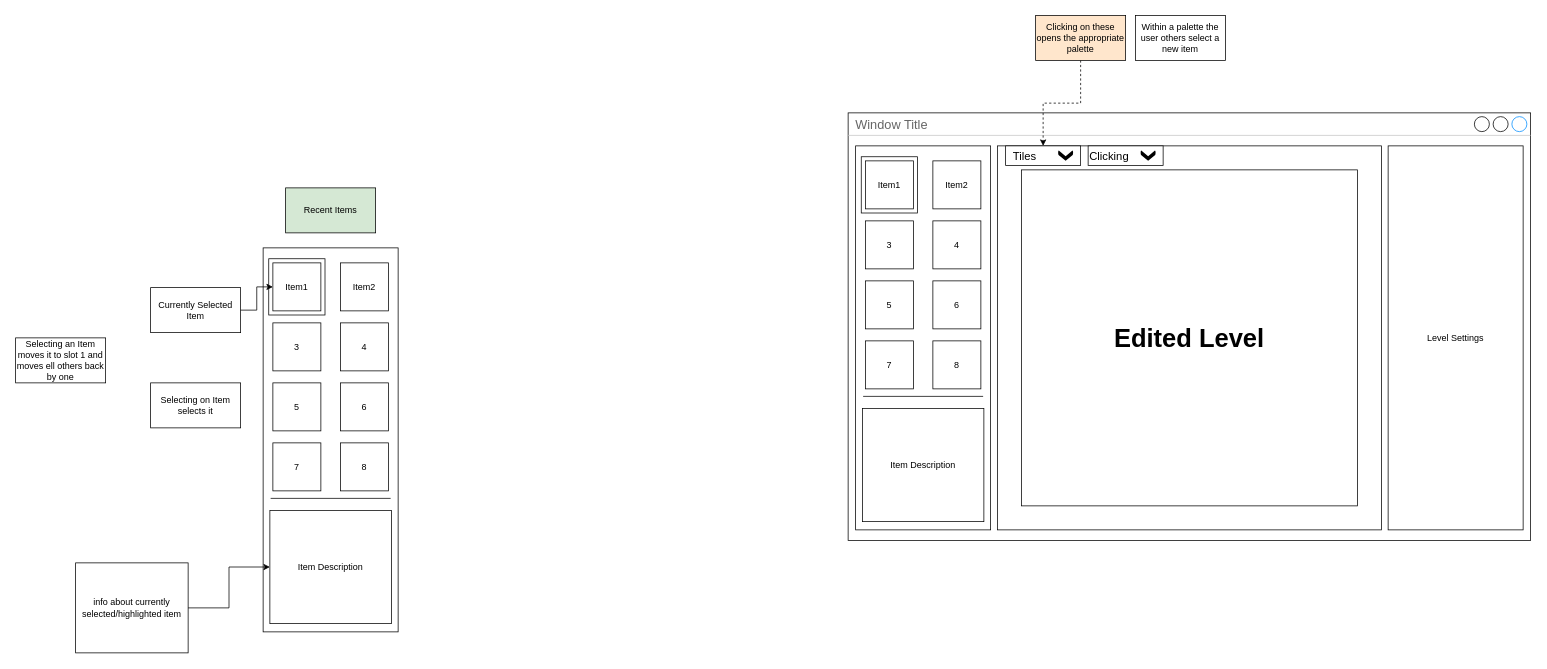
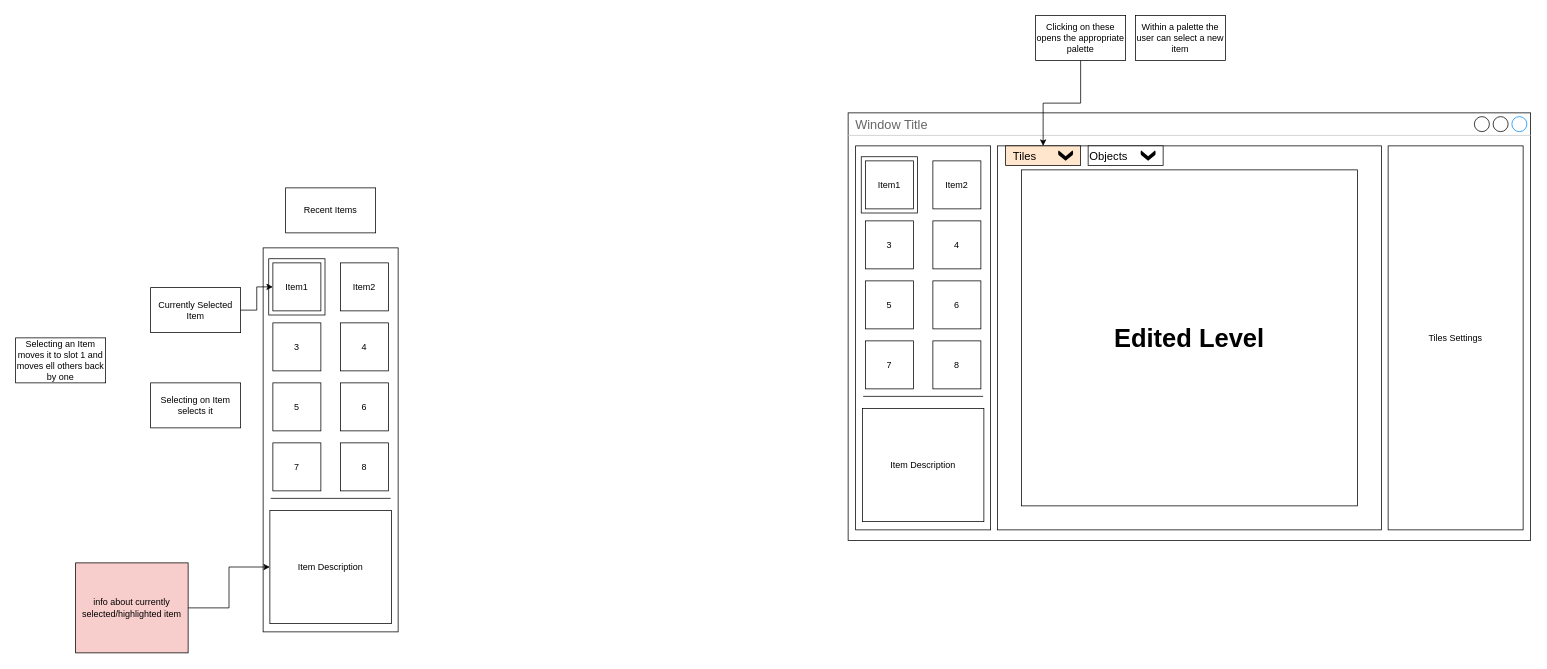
  <mxCell id="0" />
  <mxCell id="1" parent="0" />
  <mxCell id="2" value="" style="group" parent="1" vertex="1" connectable="0"><mxGeometry x="1118" y="150" width="910" height="570" as="geometry" /></mxCell>
  <mxCell id="3" value="" style="group" parent="2" vertex="1" connectable="0"><mxGeometry x="12" width="910" height="570" as="geometry" /></mxCell>
  <mxCell id="4" value="Window Title" style="strokeWidth=1;shadow=0;dashed=0;align=center;html=1;shape=mxgraph.mockup.containers.window;align=left;verticalAlign=top;spacingLeft=8;strokeColor2=#008cff;strokeColor3=#c4c4c4;fontColor=#666666;mainText=;fontSize=17;labelBackgroundColor=none;whiteSpace=wrap;" parent="3" vertex="1"><mxGeometry width="910" height="570" as="geometry" /></mxCell>
  <mxCell id="5" value="&lt;div style=&quot;font-size: 13px;&quot;&gt;&lt;font size=&quot;1&quot;&gt;&lt;b style=&quot;font-size: 34px;&quot;&gt;Edited Level&lt;/b&gt;&lt;/font&gt;&lt;/div&gt;" style="rounded=0;whiteSpace=wrap;html=1;aspect=fixed;" parent="3" vertex="1"><mxGeometry x="199" y="44" width="512" height="512" as="geometry" /></mxCell>
- <mxCell id="6" value="Level Settings" style="rounded=0;whiteSpace=wrap;html=1;" vertex="1" parent="3"><mxGeometry x="720" y="44" width="180" height="512" as="geometry" /></mxCell>
+ <mxCell id="6" value="Tiles Settings" style="rounded=0;whiteSpace=wrap;html=1;" vertex="1" parent="3"><mxGeometry x="720" y="44" width="180" height="512" as="geometry" /></mxCell>
  <mxCell id="7" value="&lt;div style=&quot;font-size: 13px;&quot;&gt;&lt;font size=&quot;1&quot;&gt;&lt;b style=&quot;font-size: 34px;&quot;&gt;Edited Level&lt;/b&gt;&lt;/font&gt;&lt;/div&gt;" style="rounded=0;whiteSpace=wrap;html=1;aspect=fixed;" vertex="1" parent="3"><mxGeometry x="231" y="76" width="448" height="448" as="geometry" /></mxCell>
  <mxCell id="8" value="" style="group" vertex="1" connectable="0" parent="3"><mxGeometry x="210" y="44" width="100" height="26" as="geometry" /></mxCell>
- <mxCell id="9" value="&lt;div style=&quot;padding-left: 8px; font-size: 15px;&quot; align=&quot;left&quot;&gt;&lt;font style=&quot;font-size: 15px;&quot;&gt;Tiles&lt;br&gt;&lt;/font&gt;&lt;/div&gt;" style="rounded=0;whiteSpace=wrap;html=1;align=left;" vertex="1" parent="8"><mxGeometry width="100" height="26" as="geometry" /></mxCell>
+ <mxCell id="9" value="&lt;div style=&quot;padding-left: 8px; font-size: 15px;&quot; align=&quot;left&quot;&gt;&lt;font style=&quot;font-size: 15px;&quot;&gt;Tiles&lt;br&gt;&lt;/font&gt;&lt;/div&gt;" style="rounded=0;whiteSpace=wrap;html=1;align=left;fillColor=#ffe6cc;" vertex="1" parent="8"><mxGeometry width="100" height="26" as="geometry" /></mxCell>
  <mxCell id="10" value="" style="html=1;verticalLabelPosition=bottom;labelBackgroundColor=#ffffff;verticalAlign=top;shadow=0;dashed=0;strokeWidth=2;shape=mxgraph.ios7.misc.expand;fillColor=#000000;direction=west;" vertex="1" parent="8"><mxGeometry x="70" y="6.067" width="20" height="13.867" as="geometry" /></mxCell>
  <mxCell id="11" value="" style="group" vertex="1" connectable="0" parent="3"><mxGeometry x="320" y="44" width="100" height="26" as="geometry" /></mxCell>
- <mxCell id="12" value="&lt;font style=&quot;font-size: 15px;&quot;&gt;Clicking&lt;/font&gt;" style="rounded=0;whiteSpace=wrap;html=1;align=left;" vertex="1" parent="11"><mxGeometry width="100" height="26" as="geometry" /></mxCell>
+ <mxCell id="12" value="&lt;font style=&quot;font-size: 15px;&quot;&gt;Objects&lt;/font&gt;" style="rounded=0;whiteSpace=wrap;html=1;align=left;" vertex="1" parent="11"><mxGeometry width="100" height="26" as="geometry" /></mxCell>
  <mxCell id="13" value="" style="html=1;verticalLabelPosition=bottom;labelBackgroundColor=#ffffff;verticalAlign=top;shadow=0;dashed=0;strokeWidth=2;shape=mxgraph.ios7.misc.expand;fillColor=#000000;direction=west;" vertex="1" parent="11"><mxGeometry x="70" y="6.067" width="20" height="13.867" as="geometry" /></mxCell>
  <mxCell id="14" value="" style="group" vertex="1" connectable="0" parent="3"><mxGeometry x="10" y="44" width="180" height="512" as="geometry" /></mxCell>
  <mxCell id="15" value="" style="rounded=0;whiteSpace=wrap;html=1;container=0;" vertex="1" parent="14"><mxGeometry width="180" height="512" as="geometry" /></mxCell>
  <mxCell id="16" value="Item2" style="rounded=0;whiteSpace=wrap;html=1;container=0;" vertex="1" parent="14"><mxGeometry x="103" y="20" width="64" height="64" as="geometry" /></mxCell>
  <mxCell id="17" value="3" style="rounded=0;whiteSpace=wrap;html=1;container=0;" vertex="1" parent="14"><mxGeometry x="13" y="100" width="64" height="64" as="geometry" /></mxCell>
  <mxCell id="18" value="4" style="rounded=0;whiteSpace=wrap;html=1;container=0;" vertex="1" parent="14"><mxGeometry x="103" y="100" width="64" height="64" as="geometry" /></mxCell>
  <mxCell id="19" value="5" style="rounded=0;whiteSpace=wrap;html=1;container=0;" vertex="1" parent="14"><mxGeometry x="13" y="180" width="64" height="64" as="geometry" /></mxCell>
  <mxCell id="20" value="6" style="rounded=0;whiteSpace=wrap;html=1;container=0;" vertex="1" parent="14"><mxGeometry x="103" y="180" width="64" height="64" as="geometry" /></mxCell>
  <mxCell id="21" value="7" style="rounded=0;whiteSpace=wrap;html=1;container=0;" vertex="1" parent="14"><mxGeometry x="13" y="260" width="64" height="64" as="geometry" /></mxCell>
  <mxCell id="22" value="8" style="rounded=0;whiteSpace=wrap;html=1;container=0;" vertex="1" parent="14"><mxGeometry x="103" y="260" width="64" height="64" as="geometry" /></mxCell>
  <mxCell id="23" value="" style="line;strokeWidth=1;fillColor=none;align=left;verticalAlign=middle;spacingTop=-1;spacingLeft=3;spacingRight=3;rotatable=0;labelPosition=right;points=[];portConstraint=eastwest;strokeColor=default;container=0;" vertex="1" parent="14"><mxGeometry x="10" y="330" width="160" height="8" as="geometry" /></mxCell>
  <mxCell id="24" value="Item Description" style="rounded=0;whiteSpace=wrap;html=1;container=0;" vertex="1" parent="14"><mxGeometry x="9" y="350" width="162" height="151" as="geometry" /></mxCell>
  <mxCell id="25" value="Item1" style="rounded=0;whiteSpace=wrap;html=1;container=0;" vertex="1" parent="14"><mxGeometry x="13" y="20" width="64" height="64" as="geometry" /></mxCell>
  <mxCell id="26" value="" style="rounded=0;whiteSpace=wrap;html=1;container=0;" vertex="1" parent="14"><mxGeometry x="7.5" y="14.5" width="75" height="75" as="geometry" /></mxCell>
  <mxCell id="27" value="Item1" style="rounded=0;whiteSpace=wrap;html=1;container=0;" vertex="1" parent="14"><mxGeometry x="13" y="20" width="64" height="64" as="geometry" /></mxCell>
- <mxCell id="28" value="info about currently selected/highlighted item" style="rounded=0;whiteSpace=wrap;html=1;" vertex="1" parent="1"><mxGeometry x="100" y="750" width="150" height="120" as="geometry" /></mxCell>
- <mxCell id="29" value="Recent Items" style="rounded=0;whiteSpace=wrap;html=1;fillColor=#d5e8d4;" vertex="1" parent="1"><mxGeometry x="380" y="250" width="120" height="60" as="geometry" /></mxCell>
+ <mxCell id="28" value="info about currently selected/highlighted item" style="rounded=0;whiteSpace=wrap;html=1;fillColor=#f8cecc;" vertex="1" parent="1"><mxGeometry x="100" y="750" width="150" height="120" as="geometry" /></mxCell>
+ <mxCell id="29" value="Recent Items" style="rounded=0;whiteSpace=wrap;html=1;" vertex="1" parent="1"><mxGeometry x="380" y="250" width="120" height="60" as="geometry" /></mxCell>
  <mxCell id="30" value="Currently Selected Item" style="rounded=0;whiteSpace=wrap;html=1;" vertex="1" parent="1"><mxGeometry x="200" y="383" width="120" height="60" as="geometry" /></mxCell>
  <mxCell id="31" value="&lt;div&gt;Selecting on Item&lt;/div&gt;&lt;div&gt;selects it&lt;br&gt;&lt;/div&gt;" style="rounded=0;whiteSpace=wrap;html=1;" vertex="1" parent="1"><mxGeometry x="200" y="510" width="120" height="60" as="geometry" /></mxCell>
  <mxCell id="32" value="Selecting an Item moves it to slot 1 and moves ell others back by one" style="rounded=0;whiteSpace=wrap;html=1;" vertex="1" parent="1"><mxGeometry x="20" y="450" width="120" height="60" as="geometry" /></mxCell>
- <mxCell id="33" style="edgeStyle=orthogonalEdgeStyle;rounded=0;orthogonalLoop=1;jettySize=auto;html=1;dashed=1;" edge="1" parent="1" source="34" target="9"><mxGeometry relative="1" as="geometry" /></mxCell>
- <mxCell id="34" value="Clicking on these opens the appropriate palette" style="rounded=0;whiteSpace=wrap;html=1;fillColor=#ffe6cc;" vertex="1" parent="1"><mxGeometry x="1380" y="20" width="120" height="60" as="geometry" /></mxCell>
- <mxCell id="35" value="Within a palette the user others select a new item" style="rounded=0;whiteSpace=wrap;html=1;" vertex="1" parent="1"><mxGeometry x="1513" y="20" width="120" height="60" as="geometry" /></mxCell>
+ <mxCell id="33" style="edgeStyle=orthogonalEdgeStyle;rounded=0;orthogonalLoop=1;jettySize=auto;html=1;" edge="1" parent="1" source="34" target="9"><mxGeometry relative="1" as="geometry" /></mxCell>
+ <mxCell id="34" value="Clicking on these opens the appropriate palette" style="rounded=0;whiteSpace=wrap;html=1;" vertex="1" parent="1"><mxGeometry x="1380" y="20" width="120" height="60" as="geometry" /></mxCell>
+ <mxCell id="35" value="Within a palette the user can select a new item" style="rounded=0;whiteSpace=wrap;html=1;" vertex="1" parent="1"><mxGeometry x="1513" y="20" width="120" height="60" as="geometry" /></mxCell>
  <mxCell id="36" value="" style="group" vertex="1" connectable="0" parent="1"><mxGeometry x="350" y="330" width="180" height="512" as="geometry" /></mxCell>
  <mxCell id="37" value="" style="rounded=0;whiteSpace=wrap;html=1;container=0;" vertex="1" parent="36"><mxGeometry width="180" height="512" as="geometry" /></mxCell>
  <mxCell id="38" value="Item2" style="rounded=0;whiteSpace=wrap;html=1;container=0;" vertex="1" parent="36"><mxGeometry x="103" y="20" width="64" height="64" as="geometry" /></mxCell>
  <mxCell id="39" value="3" style="rounded=0;whiteSpace=wrap;html=1;container=0;" vertex="1" parent="36"><mxGeometry x="13" y="100" width="64" height="64" as="geometry" /></mxCell>
  <mxCell id="40" value="4" style="rounded=0;whiteSpace=wrap;html=1;container=0;" vertex="1" parent="36"><mxGeometry x="103" y="100" width="64" height="64" as="geometry" /></mxCell>
  <mxCell id="41" value="5" style="rounded=0;whiteSpace=wrap;html=1;container=0;" vertex="1" parent="36"><mxGeometry x="13" y="180" width="64" height="64" as="geometry" /></mxCell>
  <mxCell id="42" value="6" style="rounded=0;whiteSpace=wrap;html=1;container=0;" vertex="1" parent="36"><mxGeometry x="103" y="180" width="64" height="64" as="geometry" /></mxCell>
  <mxCell id="43" value="7" style="rounded=0;whiteSpace=wrap;html=1;container=0;" vertex="1" parent="36"><mxGeometry x="13" y="260" width="64" height="64" as="geometry" /></mxCell>
  <mxCell id="44" value="8" style="rounded=0;whiteSpace=wrap;html=1;container=0;" vertex="1" parent="36"><mxGeometry x="103" y="260" width="64" height="64" as="geometry" /></mxCell>
  <mxCell id="45" value="" style="line;strokeWidth=1;fillColor=none;align=left;verticalAlign=middle;spacingTop=-1;spacingLeft=3;spacingRight=3;rotatable=0;labelPosition=right;points=[];portConstraint=eastwest;strokeColor=default;container=0;" vertex="1" parent="36"><mxGeometry x="10" y="330" width="160" height="8" as="geometry" /></mxCell>
  <mxCell id="46" value="Item Description" style="rounded=0;whiteSpace=wrap;html=1;container=0;" vertex="1" parent="36"><mxGeometry x="9" y="350" width="162" height="151" as="geometry" /></mxCell>
  <mxCell id="47" value="Item1" style="rounded=0;whiteSpace=wrap;html=1;container=0;" vertex="1" parent="36"><mxGeometry x="13" y="20" width="64" height="64" as="geometry" /></mxCell>
  <mxCell id="48" value="" style="rounded=0;whiteSpace=wrap;html=1;container=0;" vertex="1" parent="36"><mxGeometry x="7.5" y="14.5" width="75" height="75" as="geometry" /></mxCell>
  <mxCell id="49" value="Item1" style="rounded=0;whiteSpace=wrap;html=1;container=0;" vertex="1" parent="36"><mxGeometry x="13" y="20" width="64" height="64" as="geometry" /></mxCell>
  <mxCell id="50" style="edgeStyle=orthogonalEdgeStyle;rounded=0;orthogonalLoop=1;jettySize=auto;html=1;entryX=0;entryY=0.5;entryDx=0;entryDy=0;" edge="1" parent="1" source="28" target="46"><mxGeometry relative="1" as="geometry" /></mxCell>
  <mxCell id="51" style="edgeStyle=orthogonalEdgeStyle;rounded=0;orthogonalLoop=1;jettySize=auto;html=1;entryX=0;entryY=0.5;entryDx=0;entryDy=0;" edge="1" parent="1" source="30" target="47"><mxGeometry relative="1" as="geometry" /></mxCell>
